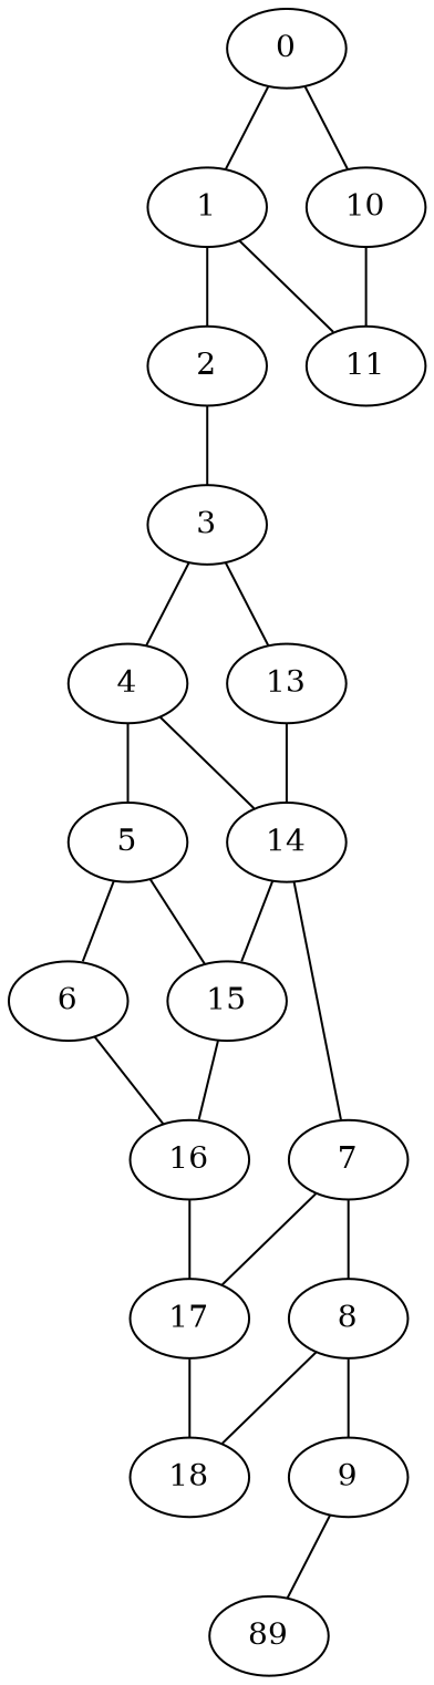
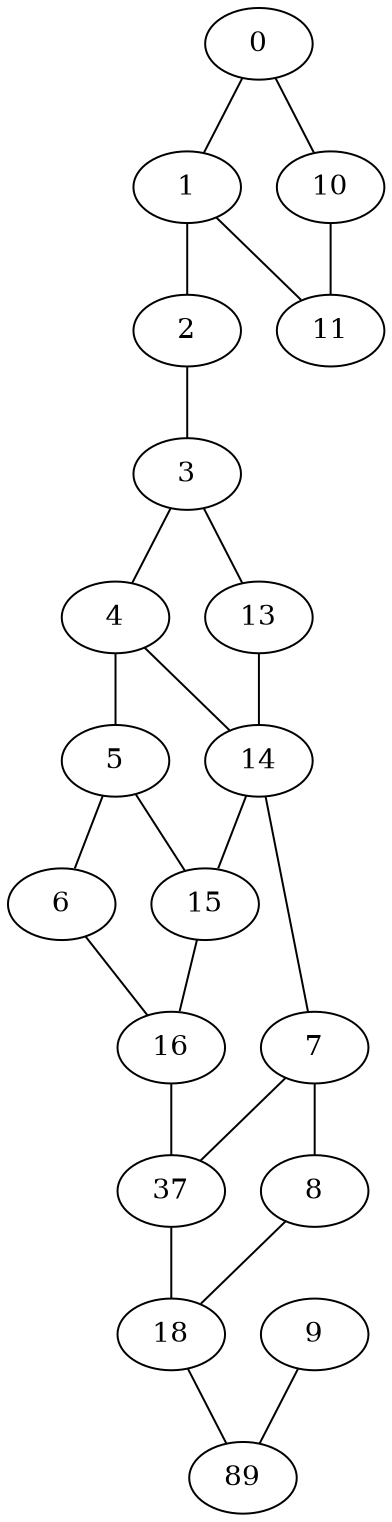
  strict graph {
    0
    1
    10
    2
    11
    3
    4
    13
    5
    14
    6
    15
    7
    16
    8
-   17
+   17 [label=37]
    9
    18
    n19 [label=89]
    0 -- 1
    0 -- 10
    1 -- 2
    1 -- 11
    10 -- 11
    2 -- 3
    3 -- 4
    3 -- 13
    4 -- 5
    4 -- 14
    13 -- 14
    5 -- 6
    5 -- 15
    14 -- 15
    14 -- 7
    6 -- 16
    15 -- 16
    7 -- 8
    7 -- 17
    16 -- 17
-   8 -- 9
    8 -- 18
    17 -- 18
    9 -- n19
+   18 -- n19
  }
